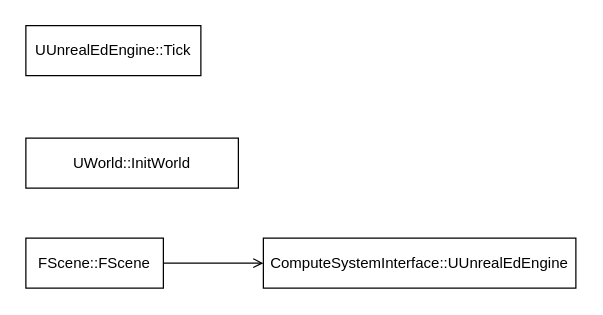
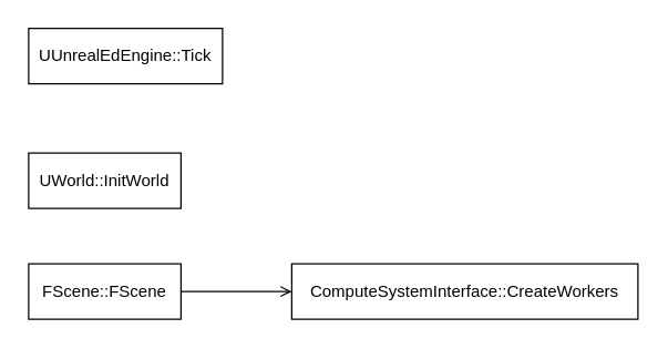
  <mxCell id="0" />
  <mxCell id="1" parent="0" />
  <mxCell id="2" value="" style="edgeStyle=orthogonalEdgeStyle;rounded=0;orthogonalLoop=1;jettySize=auto;html=1;endArrow=open;" edge="1" parent="1" source="3" target="4"><mxGeometry relative="1" as="geometry" /></mxCell>
  <mxCell id="3" value="FScene::FScene" style="rounded=0;whiteSpace=wrap;html=1;" vertex="1" parent="1"><mxGeometry x="20" y="190" width="110" height="40" as="geometry" /></mxCell>
- <mxCell id="4" value="ComputeSystemInterface::UUnrealEdEngine" style="rounded=0;whiteSpace=wrap;html=1;" vertex="1" parent="1"><mxGeometry x="210" y="190" width="250" height="40" as="geometry" /></mxCell>
- <mxCell id="5" value="UWorld::InitWorld" style="rounded=0;whiteSpace=wrap;html=1;" vertex="1" parent="1"><mxGeometry x="20" y="110" width="170" height="40" as="geometry" /></mxCell>
+ <mxCell id="4" value="ComputeSystemInterface::CreateWorkers" style="rounded=0;whiteSpace=wrap;html=1;" vertex="1" parent="1"><mxGeometry x="210" y="190" width="250" height="40" as="geometry" /></mxCell>
+ <mxCell id="5" value="UWorld::InitWorld" style="rounded=0;whiteSpace=wrap;html=1;" vertex="1" parent="1"><mxGeometry x="20" y="110" width="110" height="40" as="geometry" /></mxCell>
  <mxCell id="6" value="UUnrealEdEngine::Tick" style="rounded=0;whiteSpace=wrap;html=1;" vertex="1" parent="1"><mxGeometry x="20" y="20" width="140" height="40" as="geometry" /></mxCell>
